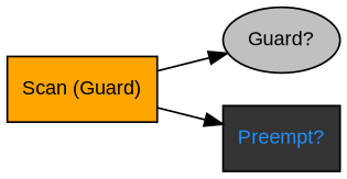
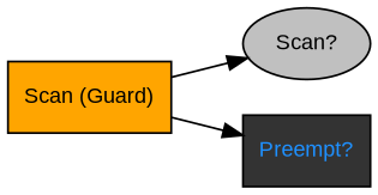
  digraph {
    fontname="Liberation Sans"
    rankdir=LR
    node [fontcolor=black fontname="Liberation Sans" fontsize=11 shape=box style=filled]
    edge [fontname="Liberation Sans"]
    "Scan (Guard)" [fillcolor=orange]
-   "Scan?" [fillcolor=gray shape=ellipse label="Guard?"]
+   "Scan?" [fillcolor=gray shape=ellipse]
    "Preempt?" [fillcolor=gray20 fontcolor=dodgerblue]
    "Scan (Guard)" -> "Scan?"
    "Scan (Guard)" -> "Preempt?"
  }
